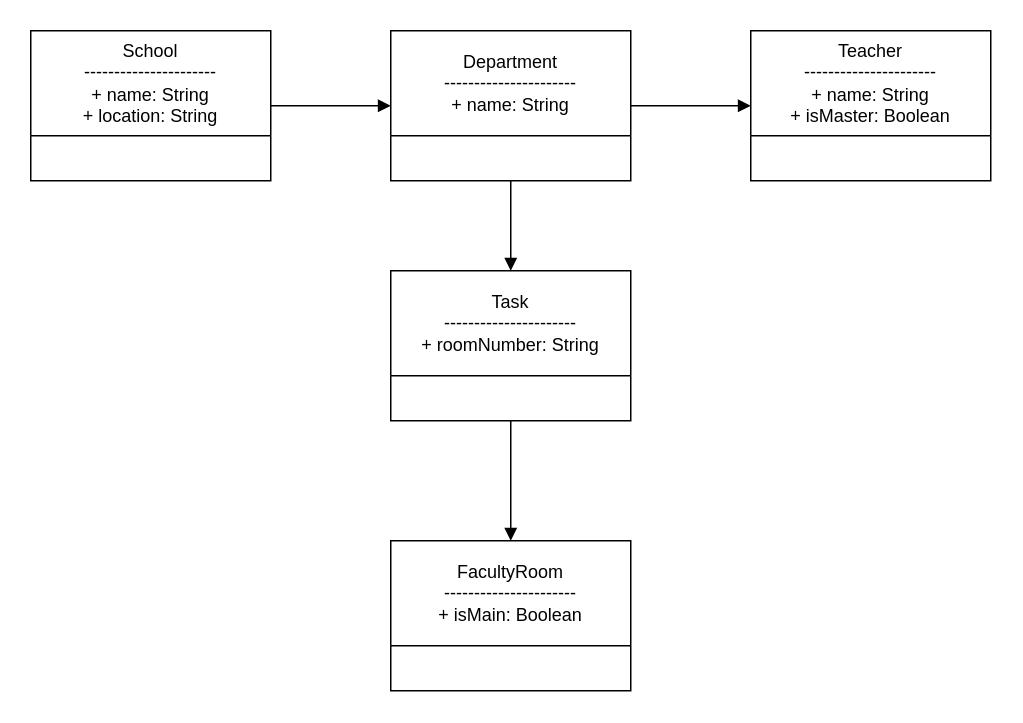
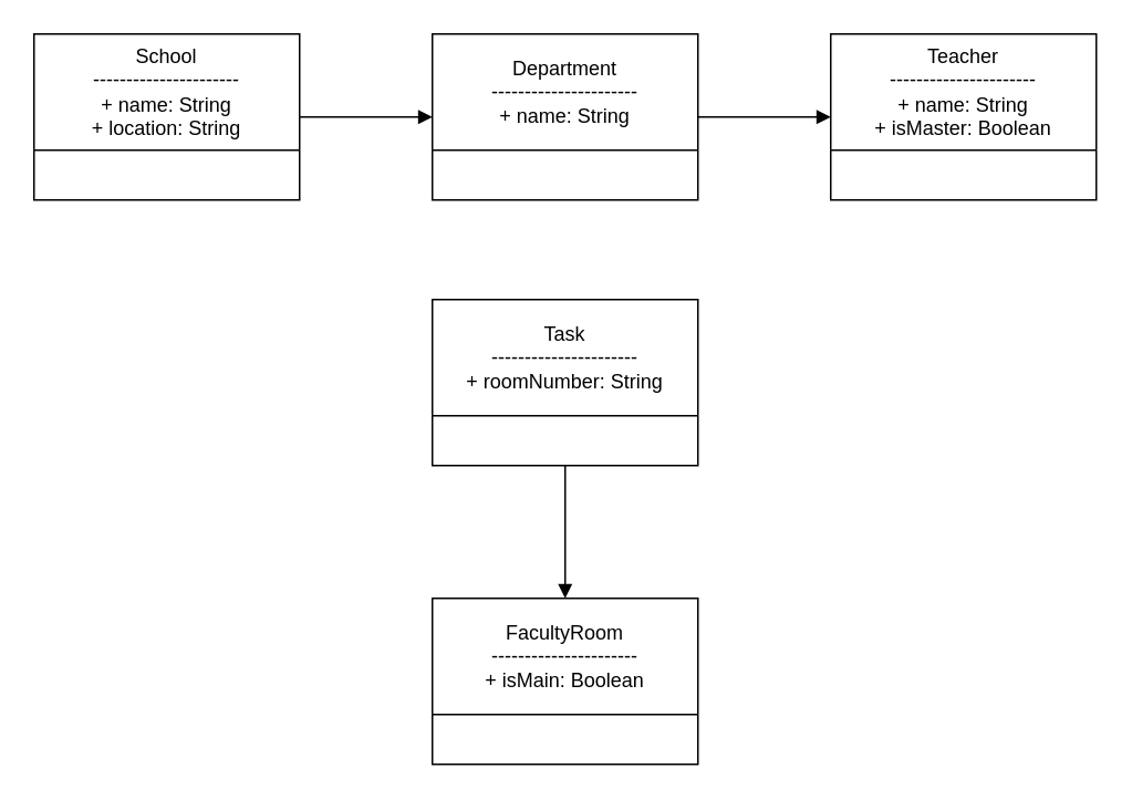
  <mxCell id="0" />
  <mxCell id="1" parent="0" />
  <mxCell id="2" value="School&#10;----------------------&#10;+ name: String&#10;+ location: String" style="shape=swimlane;whiteSpace=wrap;html=1;startSize=70;" parent="1" vertex="1"><mxGeometry x="20" y="20" width="160" height="100" as="geometry" /></mxCell>
  <mxCell id="3" value="Department&#10;----------------------&#10;+ name: String" style="shape=swimlane;whiteSpace=wrap;html=1;startSize=70;" parent="1" vertex="1"><mxGeometry x="260" y="20" width="160" height="100" as="geometry" /></mxCell>
  <mxCell id="4" value="Task&#10;----------------------&#10;+ roomNumber: String" style="shape=swimlane;whiteSpace=wrap;html=1;startSize=70;" parent="1" vertex="1"><mxGeometry x="260" y="180" width="160" height="100" as="geometry" /></mxCell>
  <mxCell id="5" value="FacultyRoom&#10;----------------------&#10;+ isMain: Boolean" style="shape=swimlane;whiteSpace=wrap;html=1;startSize=70;" parent="1" vertex="1"><mxGeometry x="260" y="360" width="160" height="100" as="geometry" /></mxCell>
  <mxCell id="6" value="Teacher&#10;----------------------&#10;+ name: String&#10;+ isMaster: Boolean" style="shape=swimlane;whiteSpace=wrap;html=1;startSize=70;" parent="1" vertex="1"><mxGeometry x="500" y="20" width="160" height="100" as="geometry" /></mxCell>
  <mxCell id="7" style="endArrow=block;" parent="1" source="2" target="3" edge="1"><mxGeometry relative="1" as="geometry" /></mxCell>
- <mxCell id="8" style="endArrow=block;" parent="1" source="3" target="4" edge="1"><mxGeometry relative="1" as="geometry" /></mxCell>
  <mxCell id="9" style="endArrow=block;" parent="1" source="3" target="6" edge="1"><mxGeometry relative="1" as="geometry" /></mxCell>
  <mxCell id="10" style="endArrow=block;" parent="1" source="4" target="5" edge="1"><mxGeometry relative="1" as="geometry" /></mxCell>
